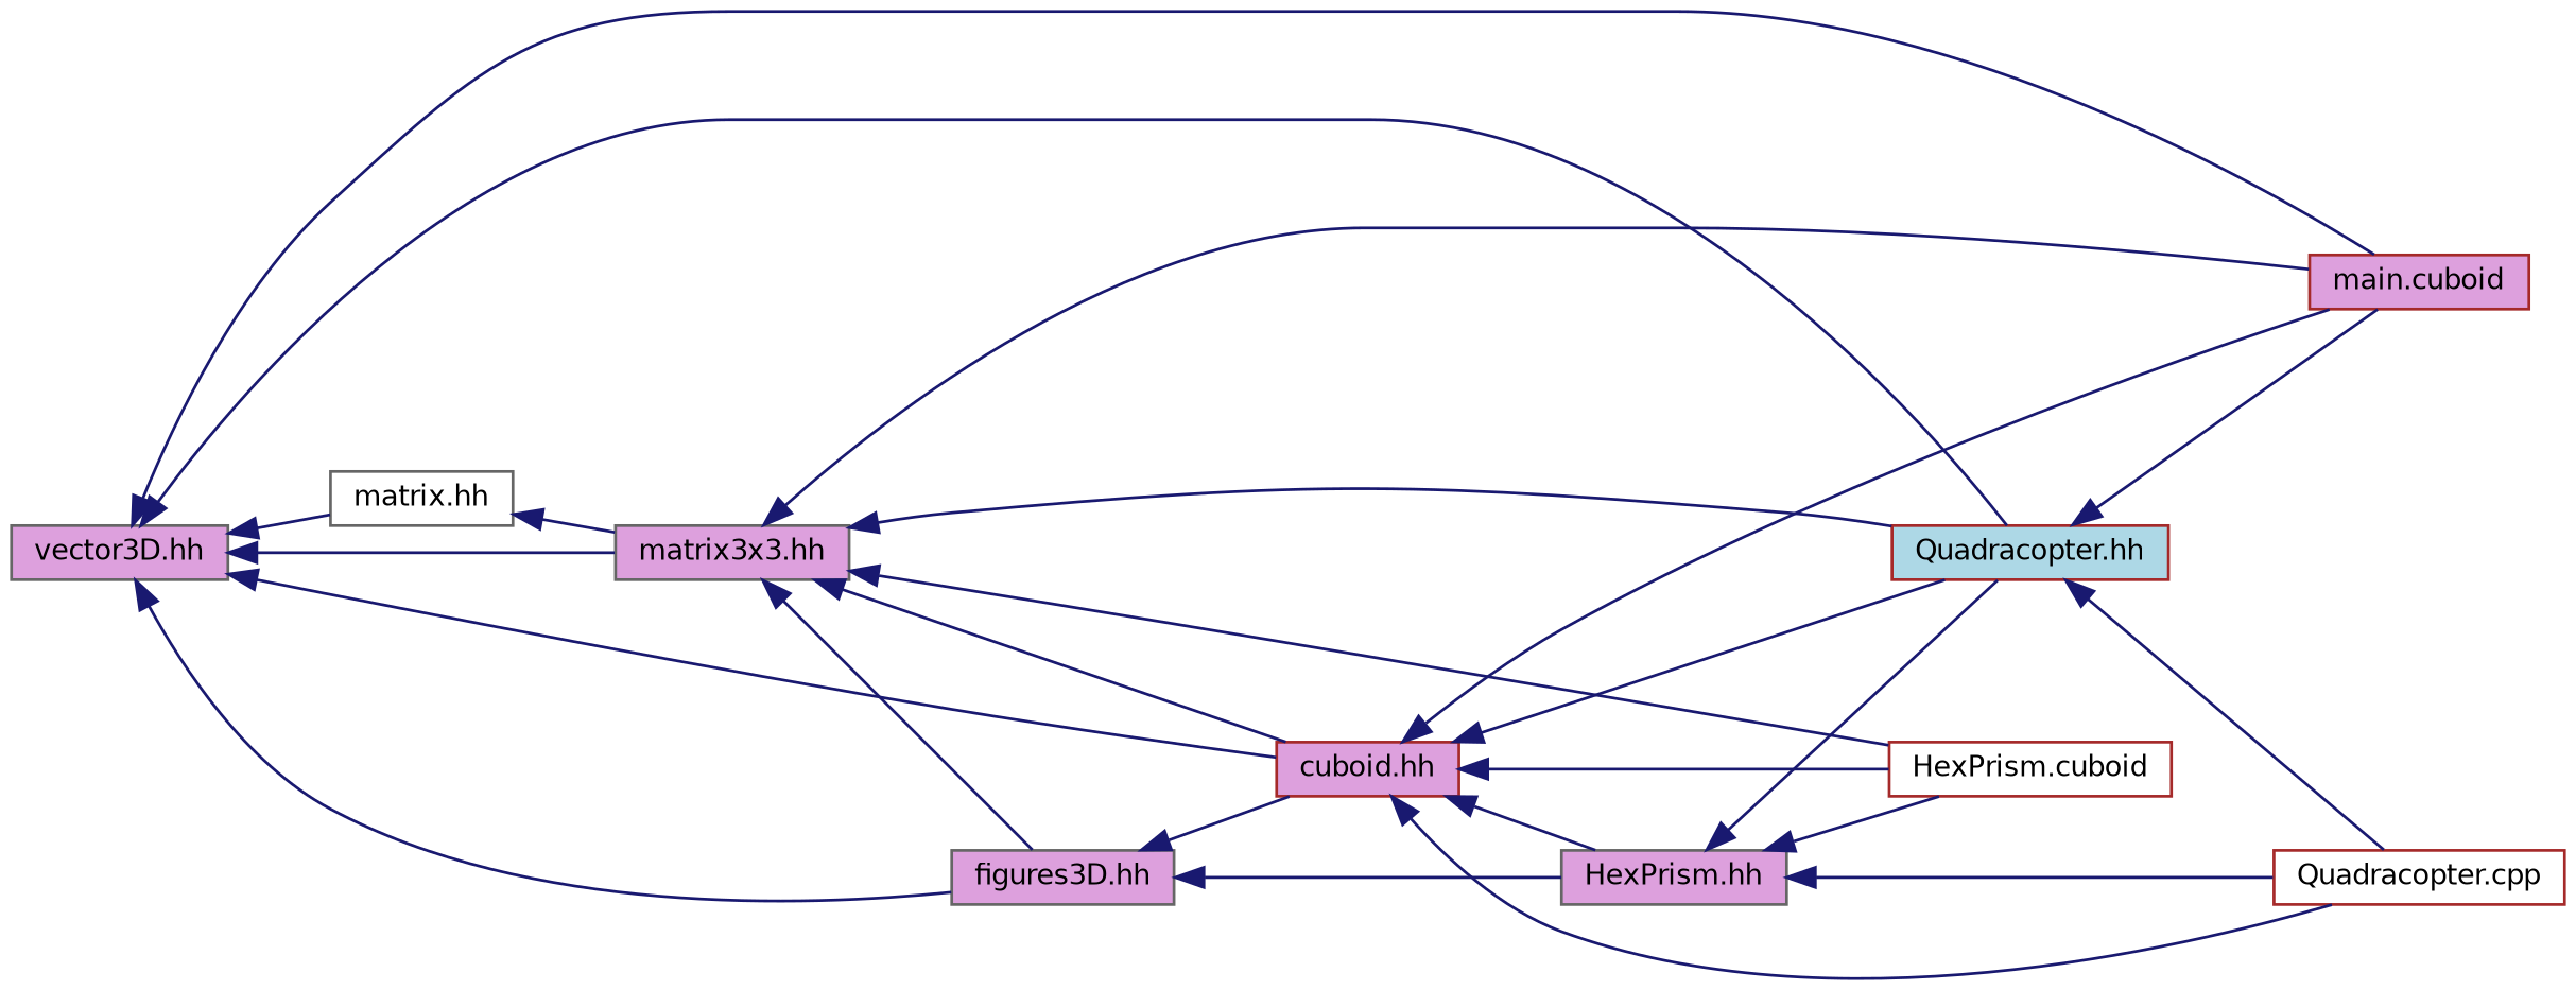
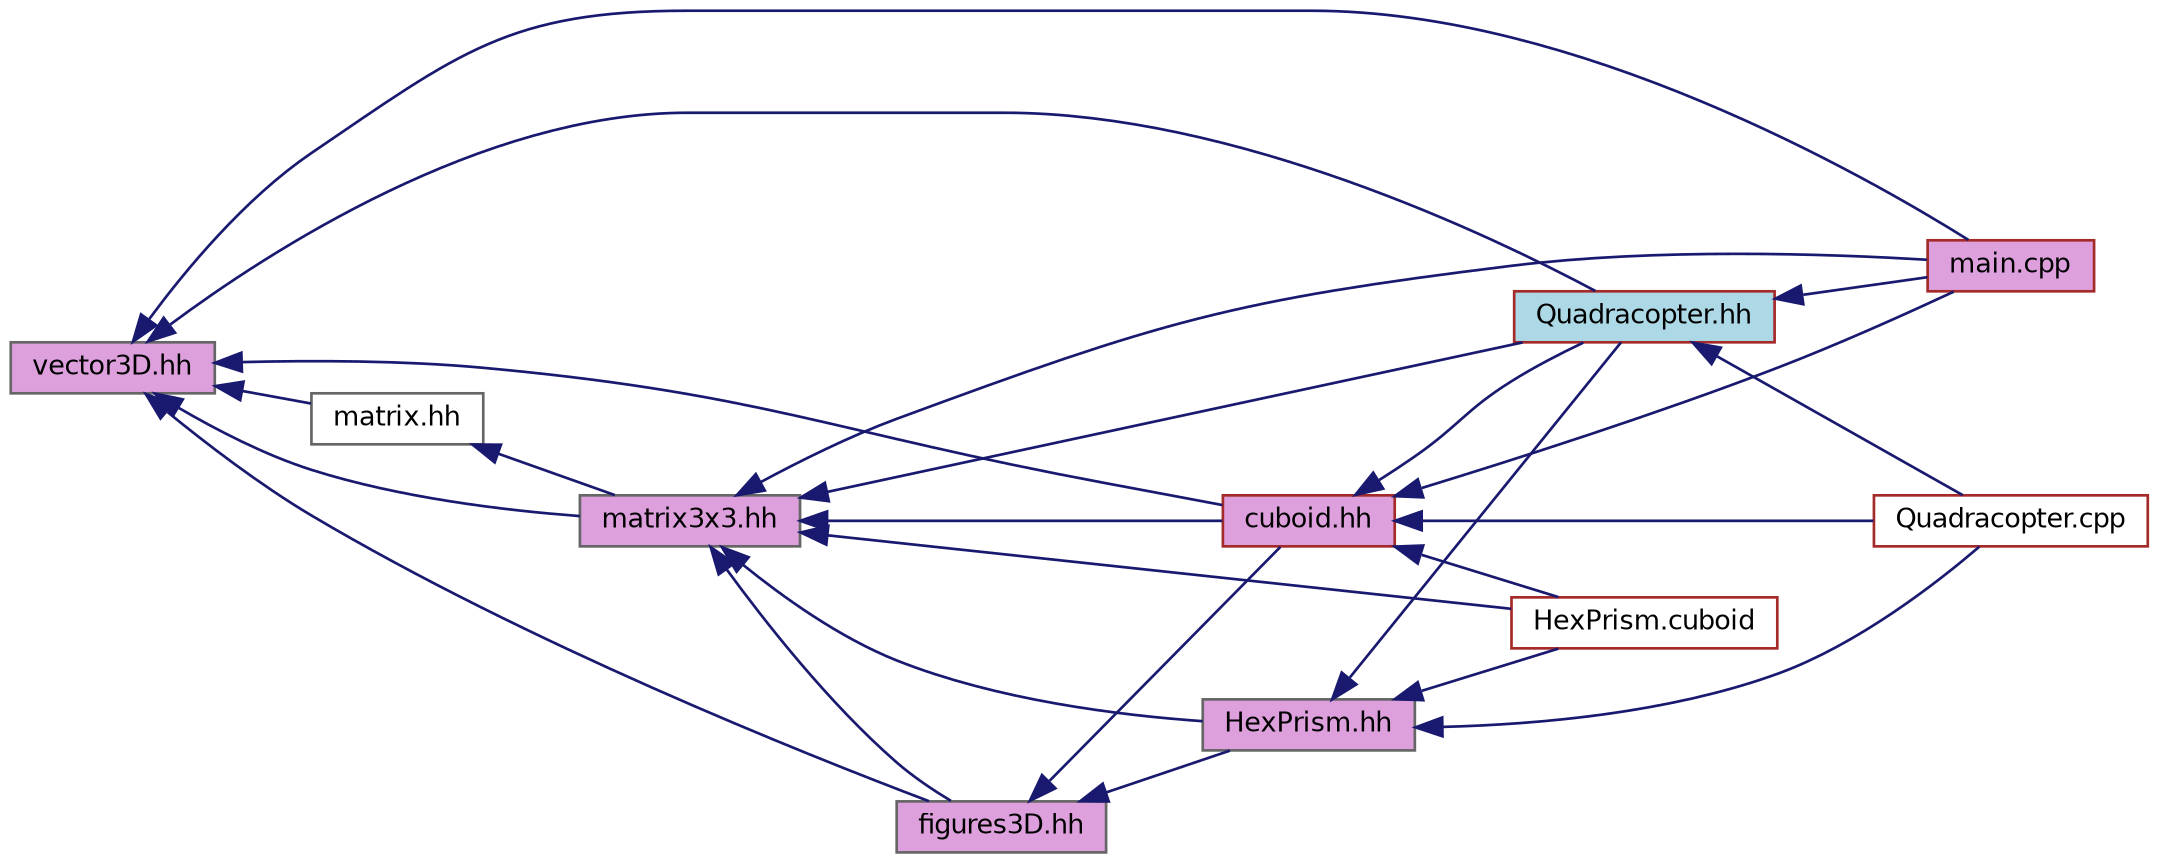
  digraph {
    rankdir=LR
    node [color=gray40 fillcolor=plum fontname=Helvetica fontsize=10 shape=record style=filled]
    edge [color=midnightblue dir=back fontname=Helvetica fontsize=10 labelfontname=Helvetica labelfontsize=10 style=solid]
    n1 [fontcolor=black height=0.2 label="vector3D.hh" width=0.4]
    n2 [color=brown height=0.2 label="cuboid.hh" width=0.4]
    n3 [color=brown fillcolor=lightblue height=0.2 label="Quadracopter.hh" width=0.4]
-   n4 [color=brown height=0.2 label="main.cuboid" width=0.4]
+   n4 [color=brown height=0.2 label="main.cpp" width=0.4]
    n5 [fillcolor=white height=0.2 label="matrix.hh" width=0.4]
    n6 [height=0.2 label="matrix3x3.hh" width=0.4]
    n7 [height=0.2 label="figures3D.hh" width=0.4]
    n8 [color=brown fillcolor=white height=0.2 label="Quadracopter.cpp" width=0.4]
    n9 [color=brown fillcolor=white height=0.2 label="HexPrism.cuboid" width=0.4]
    n10 [height=0.2 label="HexPrism.hh" width=0.4]
    n1 -> n2
    n1 -> n3
    n1 -> n4
    n1 -> n5
    n1 -> n6
    n1 -> n7
    n2 -> n3
    n2 -> n4
    n2 -> n8
    n2 -> n9
    n3 -> n4
    n3 -> n8
    n5 -> n6
    n6 -> n2
    n6 -> n3
    n6 -> n4
    n6 -> n7
    n6 -> n9
-   n2 -> n10
+   n6 -> n10
    n7 -> n2
    n7 -> n10
    n10 -> n3
    n10 -> n8
    n10 -> n9
  }
